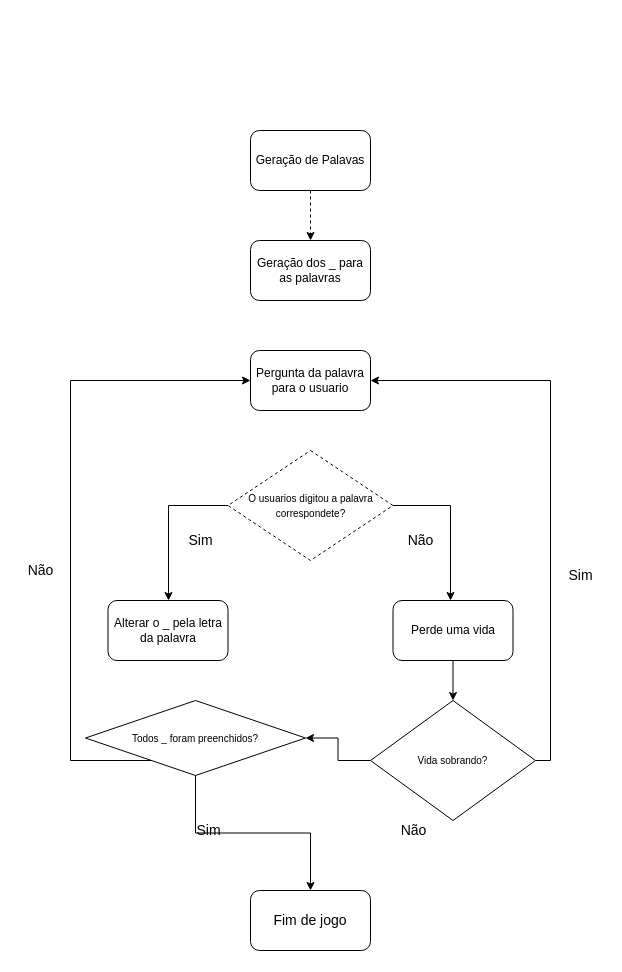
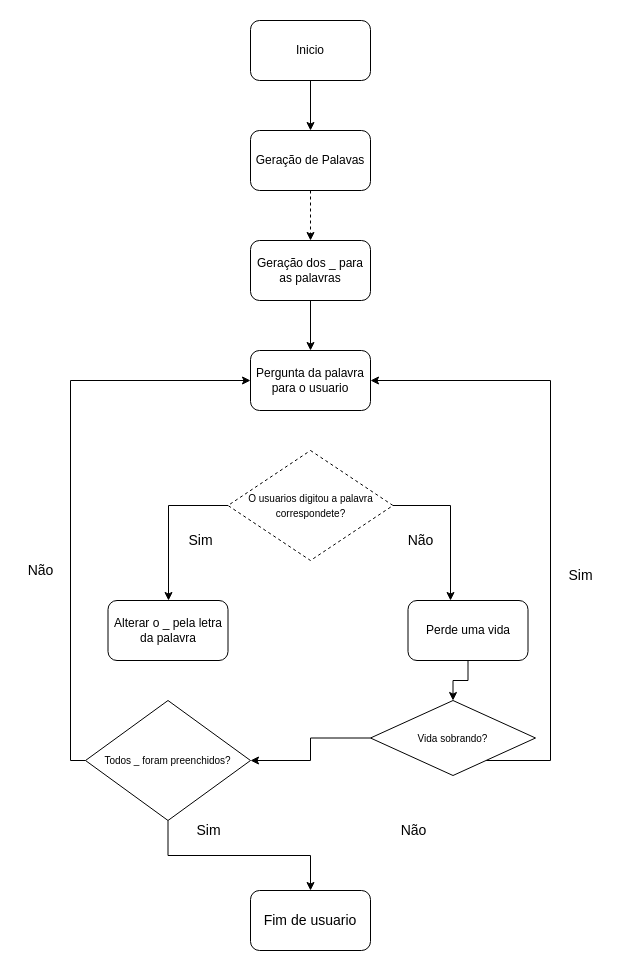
  <mxCell id="0" />
  <mxCell id="1" parent="0" />
+ <mxCell id="2" value="" style="edgeStyle=orthogonalEdgeStyle;rounded=0;orthogonalLoop=1;jettySize=auto;html=1;" edge="1" parent="1" source="3" target="5"><mxGeometry relative="1" as="geometry" /></mxCell>
+ <mxCell id="3" value="Inicio" style="rounded=1;whiteSpace=wrap;html=1;" vertex="1" parent="1"><mxGeometry x="250" y="20" width="120" height="60" as="geometry" /></mxCell>
  <mxCell id="4" value="" style="edgeStyle=orthogonalEdgeStyle;rounded=0;orthogonalLoop=1;jettySize=auto;html=1;dashed=1;" edge="1" parent="1" source="5" target="7"><mxGeometry relative="1" as="geometry" /></mxCell>
  <mxCell id="5" value="Geração de Palavas" style="rounded=1;whiteSpace=wrap;html=1;" vertex="1" parent="1"><mxGeometry x="250" y="130" width="120" height="60" as="geometry" /></mxCell>
+ <mxCell id="6" value="" style="edgeStyle=orthogonalEdgeStyle;rounded=0;orthogonalLoop=1;jettySize=auto;html=1;" edge="1" parent="1" source="7" target="8"><mxGeometry relative="1" as="geometry" /></mxCell>
  <mxCell id="7" value="Geração dos _ para as palavras" style="rounded=1;whiteSpace=wrap;html=1;" vertex="1" parent="1"><mxGeometry x="250" y="240" width="120" height="60" as="geometry" /></mxCell>
  <mxCell id="8" value="Pergunta da palavra para o usuario" style="rounded=1;whiteSpace=wrap;html=1;" vertex="1" parent="1"><mxGeometry x="250" y="350" width="120" height="60" as="geometry" /></mxCell>
  <mxCell id="9" value="" style="edgeStyle=orthogonalEdgeStyle;rounded=0;orthogonalLoop=1;jettySize=auto;html=1;fontSize=10;" edge="1" parent="1" source="11" target="14"><mxGeometry relative="1" as="geometry"><Array as="points"><mxPoint x="450" y="505" /></Array></mxGeometry></mxCell>
  <mxCell id="10" value="" style="edgeStyle=orthogonalEdgeStyle;rounded=0;orthogonalLoop=1;jettySize=auto;html=1;fontSize=10;" edge="1" parent="1" source="11" target="12"><mxGeometry relative="1" as="geometry"><Array as="points"><mxPoint x="168" y="505" /></Array></mxGeometry></mxCell>
  <mxCell id="11" value="&lt;font style=&quot;font-size: 10px ; line-height: 0.8&quot;&gt;O usuarios digitou a palavra correspondete?&lt;/font&gt;" style="rhombus;whiteSpace=wrap;html=1;dashed=1;" vertex="1" parent="1"><mxGeometry x="227.5" y="450" width="165" height="110" as="geometry" /></mxCell>
  <mxCell id="12" value="Alterar o _ pela letra da palavra" style="rounded=1;whiteSpace=wrap;html=1;" vertex="1" parent="1"><mxGeometry x="107.5" y="600" width="120" height="60" as="geometry" /></mxCell>
  <mxCell id="13" value="" style="edgeStyle=orthogonalEdgeStyle;rounded=0;orthogonalLoop=1;jettySize=auto;html=1;fontSize=14;" edge="1" parent="1" source="14" target="22"><mxGeometry relative="1" as="geometry" /></mxCell>
- <mxCell id="14" value="Perde uma vida" style="rounded=1;whiteSpace=wrap;html=1;" vertex="1" parent="1"><mxGeometry x="392.5" y="600" width="120" height="60" as="geometry" /></mxCell>
+ <mxCell id="14" value="Perde uma vida" style="rounded=1;whiteSpace=wrap;html=1;" vertex="1" parent="1"><mxGeometry x="407.5" y="600" width="120" height="60" as="geometry" /></mxCell>
  <mxCell id="15" value="Sim" style="text;html=1;align=center;verticalAlign=middle;resizable=0;points=[];autosize=1;strokeColor=none;fillColor=none;fontSize=14;" vertex="1" parent="1"><mxGeometry x="180" y="530" width="40" height="20" as="geometry" /></mxCell>
  <mxCell id="16" value="Não" style="text;html=1;align=center;verticalAlign=middle;resizable=0;points=[];autosize=1;strokeColor=none;fillColor=none;fontSize=14;strokeWidth=1;" vertex="1" parent="1"><mxGeometry x="400" y="530" width="40" height="20" as="geometry" /></mxCell>
  <mxCell id="17" value="" style="edgeStyle=orthogonalEdgeStyle;rounded=0;orthogonalLoop=1;jettySize=auto;html=1;fontSize=14;" edge="1" parent="1" source="19" target="23"><mxGeometry relative="1" as="geometry" /></mxCell>
  <mxCell id="18" style="edgeStyle=orthogonalEdgeStyle;rounded=0;orthogonalLoop=1;jettySize=auto;html=1;entryX=0;entryY=0.5;entryDx=0;entryDy=0;fontSize=14;" edge="1" parent="1" source="19" target="8"><mxGeometry relative="1" as="geometry"><Array as="points"><mxPoint x="70" y="760" /><mxPoint x="70" y="380" /></Array></mxGeometry></mxCell>
- <mxCell id="19" value="&lt;font style=&quot;font-size: 10px ; line-height: 0.8&quot;&gt;Todos _ foram preenchidos?&lt;/font&gt;" style="rhombus;whiteSpace=wrap;html=1;" vertex="1" parent="1"><mxGeometry x="85" y="700" width="220" height="75" as="geometry" /></mxCell>
+ <mxCell id="19" value="&lt;font style=&quot;font-size: 10px ; line-height: 0.8&quot;&gt;Todos _ foram preenchidos?&lt;/font&gt;" style="rhombus;whiteSpace=wrap;html=1;" vertex="1" parent="1"><mxGeometry x="85" y="700" width="165" height="120" as="geometry" /></mxCell>
  <mxCell id="20" value="" style="edgeStyle=orthogonalEdgeStyle;rounded=0;orthogonalLoop=1;jettySize=auto;html=1;fontSize=14;" edge="1" parent="1" source="22" target="19"><mxGeometry relative="1" as="geometry" /></mxCell>
  <mxCell id="21" style="edgeStyle=orthogonalEdgeStyle;rounded=0;orthogonalLoop=1;jettySize=auto;html=1;entryX=1;entryY=0.5;entryDx=0;entryDy=0;fontSize=14;" edge="1" parent="1" source="22" target="8"><mxGeometry relative="1" as="geometry"><Array as="points"><mxPoint x="550" y="760" /><mxPoint x="550" y="380" /></Array></mxGeometry></mxCell>
- <mxCell id="22" value="&lt;font style=&quot;font-size: 10px ; line-height: 0.8&quot;&gt;Vida sobrando?&lt;/font&gt;" style="rhombus;whiteSpace=wrap;html=1;" vertex="1" parent="1"><mxGeometry x="370" y="700" width="165" height="120" as="geometry" /></mxCell>
- <mxCell id="23" value="Fim de jogo" style="rounded=1;whiteSpace=wrap;html=1;fontSize=14;strokeWidth=1;" vertex="1" parent="1"><mxGeometry x="250" y="890" width="120" height="60" as="geometry" /></mxCell>
+ <mxCell id="22" value="&lt;font style=&quot;font-size: 10px ; line-height: 0.8&quot;&gt;Vida sobrando?&lt;/font&gt;" style="rhombus;whiteSpace=wrap;html=1;" vertex="1" parent="1"><mxGeometry x="370" y="700" width="165" height="75" as="geometry" /></mxCell>
+ <mxCell id="23" value="Fim de usuario" style="rounded=1;whiteSpace=wrap;html=1;fontSize=14;strokeWidth=1;" vertex="1" parent="1"><mxGeometry x="250" y="890" width="120" height="60" as="geometry" /></mxCell>
  <mxCell id="24" value="Não" style="text;html=1;align=center;verticalAlign=middle;resizable=0;points=[];autosize=1;strokeColor=none;fillColor=none;fontSize=14;" vertex="1" parent="1"><mxGeometry x="392.5" y="820" width="40" height="20" as="geometry" /></mxCell>
  <mxCell id="25" value="Sim" style="text;html=1;align=center;verticalAlign=middle;resizable=0;points=[];autosize=1;strokeColor=none;fillColor=none;fontSize=14;" vertex="1" parent="1"><mxGeometry x="187.5" y="820" width="40" height="20" as="geometry" /></mxCell>
  <mxCell id="26" value="Não" style="text;html=1;align=center;verticalAlign=middle;resizable=0;points=[];autosize=1;strokeColor=none;fillColor=none;fontSize=14;" vertex="1" parent="1"><mxGeometry x="20" y="560" width="40" height="20" as="geometry" /></mxCell>
  <mxCell id="27" value="Sim" style="text;html=1;align=center;verticalAlign=middle;resizable=0;points=[];autosize=1;strokeColor=none;fillColor=none;fontSize=14;" vertex="1" parent="1"><mxGeometry x="560" y="565" width="40" height="20" as="geometry" /></mxCell>
